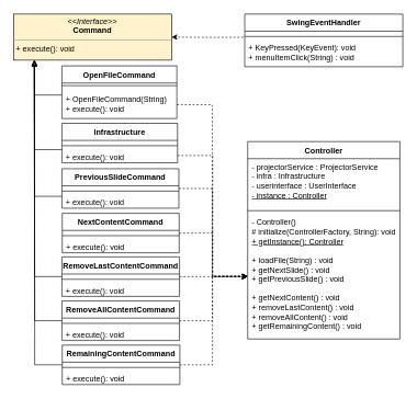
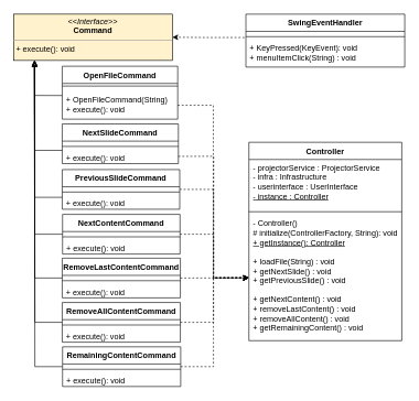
  <mxCell id="0" />
  <mxCell id="1" parent="0" />
  <mxCell id="2" value="Controller" style="swimlane;fontStyle=1;align=center;verticalAlign=top;childLayout=stackLayout;horizontal=1;startSize=26;horizontalStack=0;resizeParent=1;resizeParentMax=0;resizeLast=0;collapsible=1;marginBottom=0;" vertex="1" parent="1"><mxGeometry x="375.5" y="214.49" width="231" height="300" as="geometry" /></mxCell>
  <mxCell id="3" value="- projectorService : ProjectorService&lt;br&gt;- infra : Infrastructure&lt;br&gt;- userinterface : UserInterface&lt;br&gt;&lt;u&gt;- instance : Controller&lt;/u&gt;" style="text;strokeColor=none;fillColor=none;align=left;verticalAlign=top;spacingLeft=4;spacingRight=4;overflow=hidden;rotatable=0;points=[[0,0.5],[1,0.5]];portConstraint=eastwest;fontStyle=0;html=1;" vertex="1" parent="2"><mxGeometry y="26" width="231" height="74" as="geometry" /></mxCell>
  <mxCell id="4" value="" style="line;strokeWidth=1;fillColor=none;align=left;verticalAlign=middle;spacingTop=-1;spacingLeft=3;spacingRight=3;rotatable=0;labelPosition=right;points=[];portConstraint=eastwest;strokeColor=inherit;" vertex="1" parent="2"><mxGeometry y="100" width="231" height="10" as="geometry" /></mxCell>
  <mxCell id="5" value="- Controller()&lt;br&gt;# initialize(ControllerFactory, String): void&lt;br&gt;&lt;u&gt;+ getInstance(): Controller&lt;/u&gt;&lt;br&gt;&lt;br&gt;+ loadFile(String) : void&lt;br&gt;+ getNextSlide() : void&lt;br&gt;+ getPreviousSlide() : void&lt;br&gt;&lt;br&gt;+ getNextContent() : void&lt;br&gt;+ removeLastContent() : void&lt;br&gt;+ removeAllContent() : void&lt;br&gt;+ getRemainingContent() : void" style="text;strokeColor=none;fillColor=none;align=left;verticalAlign=top;spacingLeft=4;spacingRight=4;overflow=hidden;rotatable=0;points=[[0,0.5],[1,0.5]];portConstraint=eastwest;html=1;" vertex="1" parent="2"><mxGeometry y="110" width="231" height="190" as="geometry" /></mxCell>
  <mxCell id="6" style="edgeStyle=orthogonalEdgeStyle;rounded=0;orthogonalLoop=1;jettySize=auto;html=1;endArrow=classic;endFill=1;exitX=-0.009;exitY=-0.064;exitDx=0;exitDy=0;dashed=1;exitPerimeter=0;" edge="1" parent="1" source="51" target="7"><mxGeometry relative="1" as="geometry"><mxPoint x="191" y="386" as="sourcePoint" /></mxGeometry></mxCell>
  <mxCell id="7" value="&lt;p style=&quot;margin:0px;margin-top:4px;text-align:center;&quot;&gt;&lt;i&gt;&amp;lt;&amp;lt;Interface&amp;gt;&amp;gt;&lt;/i&gt;&lt;br&gt;&lt;b&gt;Command&lt;/b&gt;&lt;/p&gt;&lt;hr size=&quot;1&quot;&gt;&lt;p style=&quot;margin:0px;margin-left:4px;&quot;&gt;&lt;/p&gt;&lt;p style=&quot;margin:0px;margin-left:4px;&quot;&gt;+ execute(): void&lt;/p&gt;" style="verticalAlign=top;align=left;overflow=fill;fontSize=12;fontFamily=Helvetica;html=1;fillColor=#fff2cc;" vertex="1" parent="1"><mxGeometry x="20" y="20.74" width="240" height="70" as="geometry" /></mxCell>
  <mxCell id="8" style="edgeStyle=orthogonalEdgeStyle;rounded=0;jumpStyle=arc;jumpSize=12;orthogonalLoop=1;jettySize=auto;html=1;startArrow=none;startFill=0;endArrow=block;endFill=0;entryX=0.132;entryY=1.014;entryDx=0;entryDy=0;entryPerimeter=0;" edge="1" parent="1" source="9" target="7"><mxGeometry relative="1" as="geometry"><Array as="points"><mxPoint x="52" y="226.74" /><mxPoint x="52" y="143.74" /><mxPoint x="52" y="143.74" /></Array></mxGeometry></mxCell>
- <mxCell id="9" value="Infrastructure" style="swimlane;fontStyle=1;align=center;verticalAlign=top;childLayout=stackLayout;horizontal=1;startSize=26;horizontalStack=0;resizeParent=1;resizeParentMax=0;resizeLast=0;collapsible=1;marginBottom=0;" vertex="1" parent="1"><mxGeometry x="93.5" y="186.74" width="175.5" height="60" as="geometry" /></mxCell>
+ <mxCell id="9" value="NextSlideCommand" style="swimlane;fontStyle=1;align=center;verticalAlign=top;childLayout=stackLayout;horizontal=1;startSize=26;horizontalStack=0;resizeParent=1;resizeParentMax=0;resizeLast=0;collapsible=1;marginBottom=0;" vertex="1" parent="1"><mxGeometry x="93.5" y="186.74" width="175.5" height="60" as="geometry" /></mxCell>
  <mxCell id="10" value=" " style="text;strokeColor=none;fillColor=none;align=left;verticalAlign=top;spacingLeft=4;spacingRight=4;overflow=hidden;rotatable=0;points=[[0,0.5],[1,0.5]];portConstraint=eastwest;" vertex="1" parent="9"><mxGeometry y="26" width="175.5" height="4" as="geometry" /></mxCell>
  <mxCell id="11" value="" style="line;strokeWidth=1;fillColor=none;align=left;verticalAlign=middle;spacingTop=-1;spacingLeft=3;spacingRight=3;rotatable=0;labelPosition=right;points=[];portConstraint=eastwest;strokeColor=inherit;" vertex="1" parent="9"><mxGeometry y="30" width="175.5" height="8" as="geometry" /></mxCell>
  <mxCell id="12" value="+ execute(): void" style="text;strokeColor=none;fillColor=none;align=left;verticalAlign=top;spacingLeft=4;spacingRight=4;overflow=hidden;rotatable=0;points=[[0,0.5],[1,0.5]];portConstraint=eastwest;" vertex="1" parent="9"><mxGeometry y="38" width="175.5" height="22" as="geometry" /></mxCell>
  <mxCell id="13" style="edgeStyle=orthogonalEdgeStyle;rounded=0;jumpStyle=arc;jumpSize=12;orthogonalLoop=1;jettySize=auto;html=1;startArrow=none;startFill=0;endArrow=open;endFill=0;entryX=0.132;entryY=1.033;entryDx=0;entryDy=0;entryPerimeter=0;" edge="1" parent="1" source="15" target="7"><mxGeometry relative="1" as="geometry"><Array as="points"><mxPoint x="52" y="297.74" /><mxPoint x="52" y="178.74" /><mxPoint x="52" y="178.74" /></Array></mxGeometry></mxCell>
  <mxCell id="14" style="edgeStyle=orthogonalEdgeStyle;rounded=0;orthogonalLoop=1;jettySize=auto;html=1;entryX=0;entryY=0.5;entryDx=0;entryDy=0;dashed=1;" edge="1" parent="1" source="15" target="5"><mxGeometry relative="1" as="geometry"><Array as="points"><mxPoint x="322" y="286" /><mxPoint x="322" y="419" /></Array></mxGeometry></mxCell>
  <mxCell id="15" value="PreviousSlideCommand" style="swimlane;fontStyle=1;align=center;verticalAlign=top;childLayout=stackLayout;horizontal=1;startSize=26;horizontalStack=0;resizeParent=1;resizeParentMax=0;resizeLast=0;collapsible=1;marginBottom=0;" vertex="1" parent="1"><mxGeometry x="93.5" y="255.74" width="177.5" height="60" as="geometry" /></mxCell>
  <mxCell id="16" value=" " style="text;strokeColor=none;fillColor=none;align=left;verticalAlign=top;spacingLeft=4;spacingRight=4;overflow=hidden;rotatable=0;points=[[0,0.5],[1,0.5]];portConstraint=eastwest;" vertex="1" parent="15"><mxGeometry y="26" width="177.5" height="4" as="geometry" /></mxCell>
  <mxCell id="17" value="" style="line;strokeWidth=1;fillColor=none;align=left;verticalAlign=middle;spacingTop=-1;spacingLeft=3;spacingRight=3;rotatable=0;labelPosition=right;points=[];portConstraint=eastwest;strokeColor=inherit;" vertex="1" parent="15"><mxGeometry y="30" width="177.5" height="8" as="geometry" /></mxCell>
  <mxCell id="18" value="+ execute(): void" style="text;strokeColor=none;fillColor=none;align=left;verticalAlign=top;spacingLeft=4;spacingRight=4;overflow=hidden;rotatable=0;points=[[0,0.5],[1,0.5]];portConstraint=eastwest;" vertex="1" parent="15"><mxGeometry y="38" width="177.5" height="22" as="geometry" /></mxCell>
  <mxCell id="19" value="OpenFileCommand" style="swimlane;fontStyle=1;align=center;verticalAlign=top;childLayout=stackLayout;horizontal=1;startSize=26;horizontalStack=0;resizeParent=1;resizeParentMax=0;resizeLast=0;collapsible=1;marginBottom=0;" vertex="1" parent="1"><mxGeometry x="93.5" y="99.49" width="174.5" height="80" as="geometry" /></mxCell>
  <mxCell id="20" value="" style="line;strokeWidth=1;fillColor=none;align=left;verticalAlign=middle;spacingTop=-1;spacingLeft=3;spacingRight=3;rotatable=0;labelPosition=right;points=[];portConstraint=eastwest;strokeColor=inherit;" vertex="1" parent="19"><mxGeometry y="26" width="174.5" height="8" as="geometry" /></mxCell>
  <mxCell id="21" value=" " style="text;strokeColor=none;fillColor=none;align=left;verticalAlign=top;spacingLeft=4;spacingRight=4;overflow=hidden;rotatable=0;points=[[0,0.5],[1,0.5]];portConstraint=eastwest;" vertex="1" parent="19"><mxGeometry y="34" width="174.5" height="4" as="geometry" /></mxCell>
  <mxCell id="22" value="+ OpenFileCommand(String)&#10;+ execute(): void" style="text;strokeColor=none;fillColor=none;align=left;verticalAlign=top;spacingLeft=4;spacingRight=4;overflow=hidden;rotatable=0;points=[[0,0.5],[1,0.5]];portConstraint=eastwest;" vertex="1" parent="19"><mxGeometry y="38" width="174.5" height="42" as="geometry" /></mxCell>
+ <mxCell id="23" style="edgeStyle=orthogonalEdgeStyle;rounded=0;orthogonalLoop=1;jettySize=auto;html=1;endArrow=block;endFill=0;entryX=0.132;entryY=1.014;entryDx=0;entryDy=0;entryPerimeter=0;" edge="1" parent="1" source="25" target="7"><mxGeometry relative="1" as="geometry"><mxPoint x="54" y="90.74" as="targetPoint" /><Array as="points"><mxPoint x="52" y="353.74" /><mxPoint x="52" y="206.74" /></Array></mxGeometry></mxCell>
  <mxCell id="24" style="edgeStyle=orthogonalEdgeStyle;rounded=0;orthogonalLoop=1;jettySize=auto;html=1;entryX=0;entryY=0.5;entryDx=0;entryDy=0;dashed=1;" edge="1" parent="1" source="25" target="5"><mxGeometry relative="1" as="geometry"><Array as="points"><mxPoint x="322" y="354" /><mxPoint x="322" y="419" /></Array></mxGeometry></mxCell>
  <mxCell id="25" value="NextContentCommand" style="swimlane;fontStyle=1;align=center;verticalAlign=top;childLayout=stackLayout;horizontal=1;startSize=26;horizontalStack=0;resizeParent=1;resizeParentMax=0;resizeLast=0;collapsible=1;marginBottom=0;" vertex="1" parent="1"><mxGeometry x="94" y="323.49" width="177.5" height="60" as="geometry" /></mxCell>
  <mxCell id="26" value=" " style="text;strokeColor=none;fillColor=none;align=left;verticalAlign=top;spacingLeft=4;spacingRight=4;overflow=hidden;rotatable=0;points=[[0,0.5],[1,0.5]];portConstraint=eastwest;" vertex="1" parent="25"><mxGeometry y="26" width="177.5" height="4" as="geometry" /></mxCell>
  <mxCell id="27" value="" style="line;strokeWidth=1;fillColor=none;align=left;verticalAlign=middle;spacingTop=-1;spacingLeft=3;spacingRight=3;rotatable=0;labelPosition=right;points=[];portConstraint=eastwest;strokeColor=inherit;" vertex="1" parent="25"><mxGeometry y="30" width="177.5" height="8" as="geometry" /></mxCell>
  <mxCell id="28" value="+ execute(): void" style="text;strokeColor=none;fillColor=none;align=left;verticalAlign=top;spacingLeft=4;spacingRight=4;overflow=hidden;rotatable=0;points=[[0,0.5],[1,0.5]];portConstraint=eastwest;" vertex="1" parent="25"><mxGeometry y="38" width="177.5" height="22" as="geometry" /></mxCell>
  <mxCell id="29" style="edgeStyle=orthogonalEdgeStyle;rounded=0;orthogonalLoop=1;jettySize=auto;html=1;entryX=0.132;entryY=1.018;entryDx=0;entryDy=0;entryPerimeter=0;endArrow=block;endFill=0;" edge="1" parent="1" source="31" target="7"><mxGeometry relative="1" as="geometry"><Array as="points"><mxPoint x="52" y="419.74" /><mxPoint x="52" y="240.74" /></Array></mxGeometry></mxCell>
  <mxCell id="30" style="edgeStyle=orthogonalEdgeStyle;rounded=0;orthogonalLoop=1;jettySize=auto;html=1;entryX=0;entryY=0.5;entryDx=0;entryDy=0;dashed=1;" edge="1" parent="1" source="31" target="5"><mxGeometry relative="1" as="geometry" /></mxCell>
  <mxCell id="31" value="RemoveLastContentCommand" style="swimlane;fontStyle=1;align=center;verticalAlign=top;childLayout=stackLayout;horizontal=1;startSize=26;horizontalStack=0;resizeParent=1;resizeParentMax=0;resizeLast=0;collapsible=1;marginBottom=0;" vertex="1" parent="1"><mxGeometry x="93.5" y="389.74" width="178.5" height="60" as="geometry" /></mxCell>
  <mxCell id="32" value=" " style="text;strokeColor=none;fillColor=none;align=left;verticalAlign=top;spacingLeft=4;spacingRight=4;overflow=hidden;rotatable=0;points=[[0,0.5],[1,0.5]];portConstraint=eastwest;" vertex="1" parent="31"><mxGeometry y="26" width="178.5" height="4" as="geometry" /></mxCell>
  <mxCell id="33" value="" style="line;strokeWidth=1;fillColor=none;align=left;verticalAlign=middle;spacingTop=-1;spacingLeft=3;spacingRight=3;rotatable=0;labelPosition=right;points=[];portConstraint=eastwest;strokeColor=inherit;" vertex="1" parent="31"><mxGeometry y="30" width="178.5" height="8" as="geometry" /></mxCell>
  <mxCell id="34" value="+ execute(): void" style="text;strokeColor=none;fillColor=none;align=left;verticalAlign=top;spacingLeft=4;spacingRight=4;overflow=hidden;rotatable=0;points=[[0,0.5],[1,0.5]];portConstraint=eastwest;" vertex="1" parent="31"><mxGeometry y="38" width="178.5" height="22" as="geometry" /></mxCell>
  <mxCell id="35" style="edgeStyle=orthogonalEdgeStyle;rounded=0;orthogonalLoop=1;jettySize=auto;html=1;endArrow=block;endFill=0;" edge="1" parent="1" source="37"><mxGeometry relative="1" as="geometry"><mxPoint x="51.667" y="90.073" as="targetPoint" /></mxGeometry></mxCell>
  <mxCell id="36" style="edgeStyle=orthogonalEdgeStyle;rounded=0;orthogonalLoop=1;jettySize=auto;html=1;entryX=0;entryY=0.5;entryDx=0;entryDy=0;dashed=1;" edge="1" parent="1" source="37" target="5"><mxGeometry relative="1" as="geometry"><Array as="points"><mxPoint x="322" y="487" /><mxPoint x="322" y="419" /></Array></mxGeometry></mxCell>
  <mxCell id="37" value="RemoveAllContentCommand" style="swimlane;fontStyle=1;align=center;verticalAlign=top;childLayout=stackLayout;horizontal=1;startSize=26;horizontalStack=0;resizeParent=1;resizeParentMax=0;resizeLast=0;collapsible=1;marginBottom=0;" vertex="1" parent="1"><mxGeometry x="93.5" y="456.74" width="178.5" height="60" as="geometry" /></mxCell>
  <mxCell id="38" value=" " style="text;strokeColor=none;fillColor=none;align=left;verticalAlign=top;spacingLeft=4;spacingRight=4;overflow=hidden;rotatable=0;points=[[0,0.5],[1,0.5]];portConstraint=eastwest;" vertex="1" parent="37"><mxGeometry y="26" width="178.5" height="4" as="geometry" /></mxCell>
  <mxCell id="39" value="" style="line;strokeWidth=1;fillColor=none;align=left;verticalAlign=middle;spacingTop=-1;spacingLeft=3;spacingRight=3;rotatable=0;labelPosition=right;points=[];portConstraint=eastwest;strokeColor=inherit;" vertex="1" parent="37"><mxGeometry y="30" width="178.5" height="8" as="geometry" /></mxCell>
  <mxCell id="40" value="+ execute(): void" style="text;strokeColor=none;fillColor=none;align=left;verticalAlign=top;spacingLeft=4;spacingRight=4;overflow=hidden;rotatable=0;points=[[0,0.5],[1,0.5]];portConstraint=eastwest;" vertex="1" parent="37"><mxGeometry y="38" width="178.5" height="22" as="geometry" /></mxCell>
  <mxCell id="41" style="edgeStyle=orthogonalEdgeStyle;rounded=0;orthogonalLoop=1;jettySize=auto;html=1;endArrow=block;endFill=0;" edge="1" parent="1" source="43"><mxGeometry relative="1" as="geometry"><mxPoint x="51.667" y="91.026" as="targetPoint" /></mxGeometry></mxCell>
  <mxCell id="42" style="edgeStyle=orthogonalEdgeStyle;rounded=0;orthogonalLoop=1;jettySize=auto;html=1;entryX=0;entryY=0.5;entryDx=0;entryDy=0;dashed=1;" edge="1" parent="1" source="43" target="5"><mxGeometry relative="1" as="geometry"><Array as="points"><mxPoint x="322" y="554" /><mxPoint x="322" y="419" /></Array></mxGeometry></mxCell>
  <mxCell id="43" value="RemainingContentCommand" style="swimlane;fontStyle=1;align=center;verticalAlign=top;childLayout=stackLayout;horizontal=1;startSize=26;horizontalStack=0;resizeParent=1;resizeParentMax=0;resizeLast=0;collapsible=1;marginBottom=0;" vertex="1" parent="1"><mxGeometry x="94" y="523.74" width="178.5" height="60" as="geometry" /></mxCell>
  <mxCell id="44" value=" " style="text;strokeColor=none;fillColor=none;align=left;verticalAlign=top;spacingLeft=4;spacingRight=4;overflow=hidden;rotatable=0;points=[[0,0.5],[1,0.5]];portConstraint=eastwest;" vertex="1" parent="43"><mxGeometry y="26" width="178.5" height="4" as="geometry" /></mxCell>
  <mxCell id="45" value="" style="line;strokeWidth=1;fillColor=none;align=left;verticalAlign=middle;spacingTop=-1;spacingLeft=3;spacingRight=3;rotatable=0;labelPosition=right;points=[];portConstraint=eastwest;strokeColor=inherit;" vertex="1" parent="43"><mxGeometry y="30" width="178.5" height="8" as="geometry" /></mxCell>
  <mxCell id="46" value="+ execute(): void" style="text;strokeColor=none;fillColor=none;align=left;verticalAlign=top;spacingLeft=4;spacingRight=4;overflow=hidden;rotatable=0;points=[[0,0.5],[1,0.5]];portConstraint=eastwest;" vertex="1" parent="43"><mxGeometry y="38" width="178.5" height="22" as="geometry" /></mxCell>
  <mxCell id="47" style="edgeStyle=orthogonalEdgeStyle;rounded=0;jumpStyle=arc;jumpSize=12;orthogonalLoop=1;jettySize=auto;html=1;startArrow=none;startFill=0;endArrow=block;endFill=0;exitX=0;exitY=0.149;exitDx=0;exitDy=0;exitPerimeter=0;shadow=0;sketch=0;" edge="1" parent="1" source="22"><mxGeometry relative="1" as="geometry"><Array as="points"><mxPoint x="52" y="143.74" /></Array><mxPoint x="52" y="90.74" as="targetPoint" /></mxGeometry></mxCell>
  <mxCell id="48" value="SwingEventHandler" style="swimlane;fontStyle=1;align=center;verticalAlign=top;childLayout=stackLayout;horizontal=1;startSize=26;horizontalStack=0;resizeParent=1;resizeParentMax=0;resizeLast=0;collapsible=1;marginBottom=0;" vertex="1" parent="1"><mxGeometry x="371" y="20.74" width="240" height="80" as="geometry" /></mxCell>
  <mxCell id="49" value=" " style="text;strokeColor=none;fillColor=none;align=left;verticalAlign=top;spacingLeft=4;spacingRight=4;overflow=hidden;rotatable=0;points=[[0,0.5],[1,0.5]];portConstraint=eastwest;" vertex="1" parent="48"><mxGeometry y="26" width="240" height="4" as="geometry" /></mxCell>
  <mxCell id="50" value="" style="line;strokeWidth=1;fillColor=none;align=left;verticalAlign=middle;spacingTop=-1;spacingLeft=3;spacingRight=3;rotatable=0;labelPosition=right;points=[];portConstraint=eastwest;strokeColor=inherit;" vertex="1" parent="48"><mxGeometry y="30" width="240" height="8" as="geometry" /></mxCell>
  <mxCell id="51" value="+ KeyPressed(KeyEvent): void&#10;+ menuItemClick(String) : void" style="text;strokeColor=none;fillColor=none;align=left;verticalAlign=top;spacingLeft=4;spacingRight=4;overflow=hidden;rotatable=0;points=[[0,0.5],[1,0.5]];portConstraint=eastwest;" vertex="1" parent="48"><mxGeometry y="38" width="240" height="42" as="geometry" /></mxCell>
  <mxCell id="52" style="edgeStyle=orthogonalEdgeStyle;rounded=0;orthogonalLoop=1;jettySize=auto;html=1;entryX=0;entryY=0.5;entryDx=0;entryDy=0;dashed=1;" edge="1" parent="1" source="22" target="5"><mxGeometry relative="1" as="geometry" /></mxCell>
  <mxCell id="53" style="edgeStyle=orthogonalEdgeStyle;rounded=0;orthogonalLoop=1;jettySize=auto;html=1;entryX=0;entryY=0.5;entryDx=0;entryDy=0;dashed=1;" edge="1" parent="1" source="12" target="5"><mxGeometry relative="1" as="geometry" /></mxCell>
